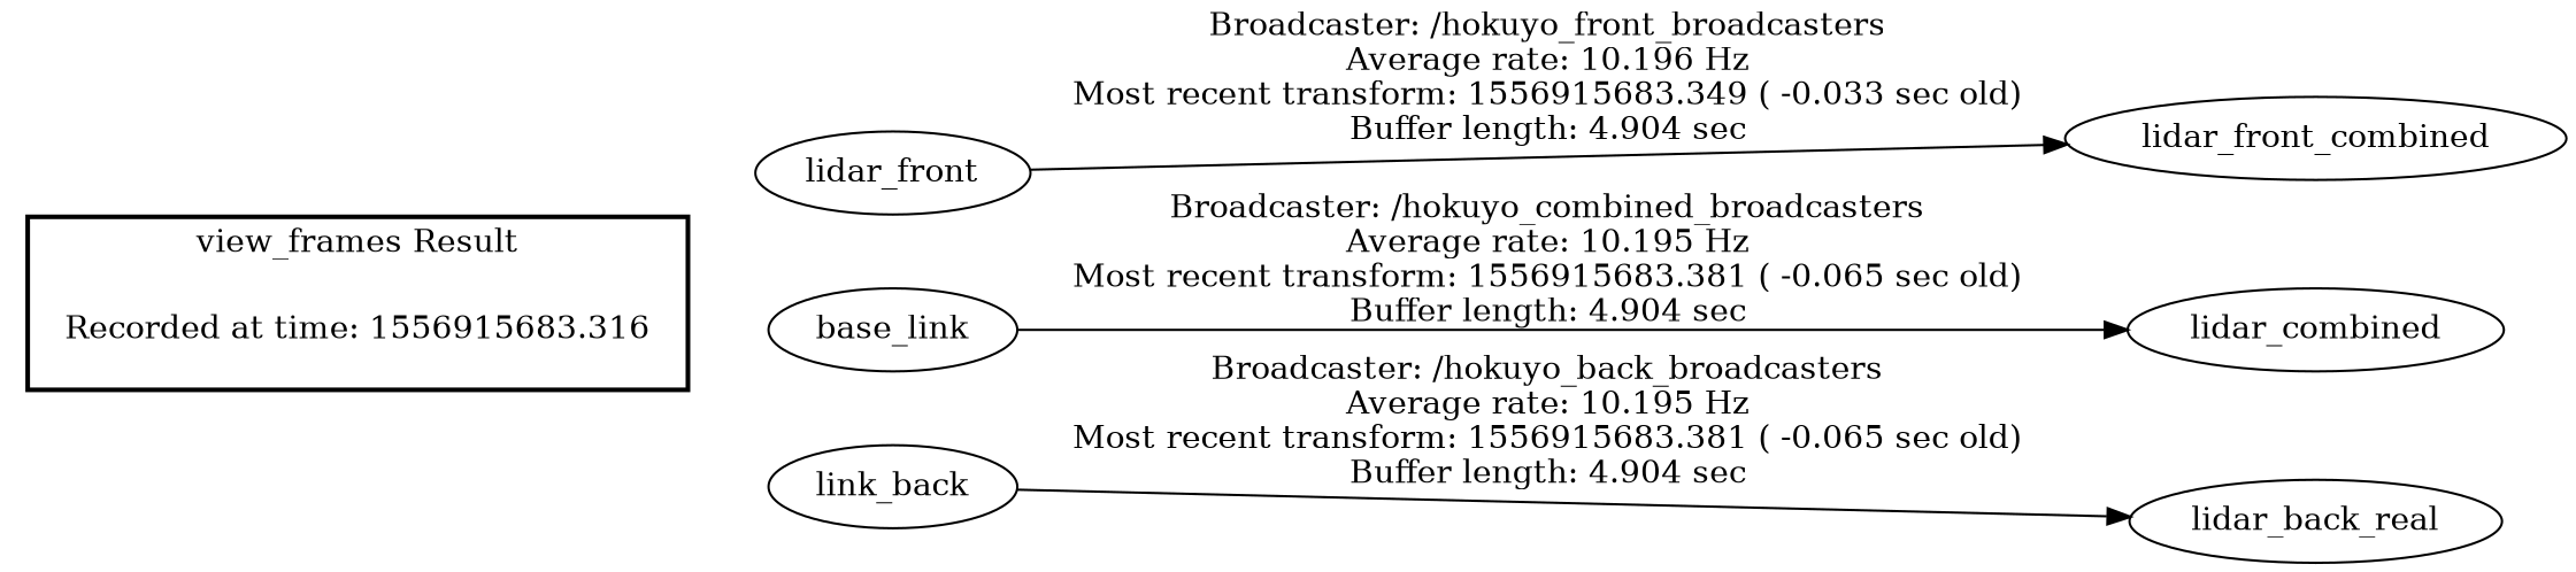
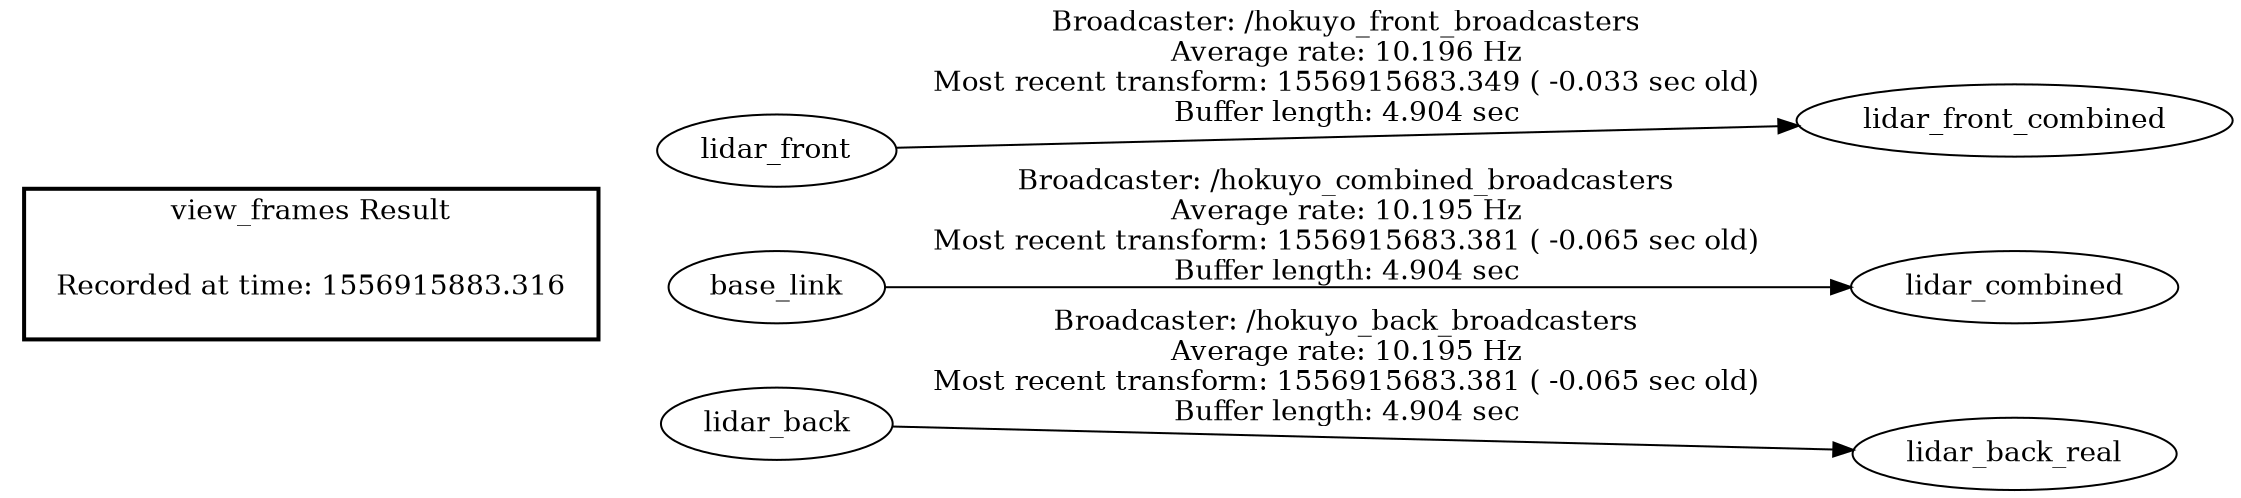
  digraph {
    rankdir=LR
-   "Recorded at time: 1556915683.316" [shape=plaintext]
+   "Recorded at time: 1556915683.316" [shape=plaintext label="Recorded at time: 1556915883.316"]
    lidar_front
    base_link
-   lidar_back [label=link_back]
+   lidar_back
    n5 [label=lidar_front_combined]
    lidar_combined
    lidar_back_real
    subgraph cluster_1 {
      color=black
      label="view_frames Result"
      style=bold
      "Recorded at time: 1556915683.316"
    }
    "Recorded at time: 1556915683.316" -> lidar_front [style=invis]
    "Recorded at time: 1556915683.316" -> base_link [style=invis]
    "Recorded at time: 1556915683.316" -> lidar_back [style=invis]
    lidar_front -> n5 [label="Broadcaster: /hokuyo_front_broadcasters\nAverage rate: 10.196 Hz\nMost recent transform: 1556915683.349 ( -0.033 sec old)\nBuffer length: 4.904 sec\n"]
    base_link -> lidar_combined [label="Broadcaster: /hokuyo_combined_broadcasters\nAverage rate: 10.195 Hz\nMost recent transform: 1556915683.381 ( -0.065 sec old)\nBuffer length: 4.904 sec\n"]
    lidar_back -> lidar_back_real [label="Broadcaster: /hokuyo_back_broadcasters\nAverage rate: 10.195 Hz\nMost recent transform: 1556915683.381 ( -0.065 sec old)\nBuffer length: 4.904 sec\n"]
  }
